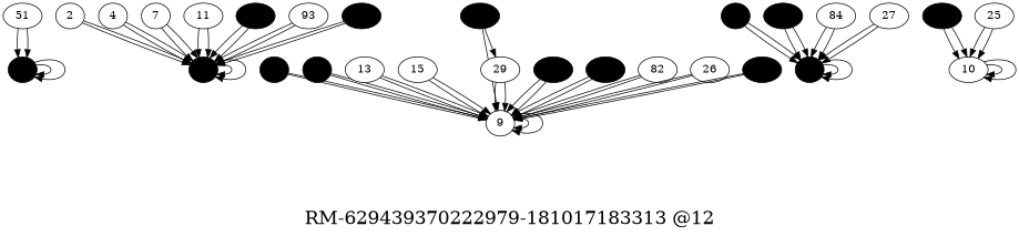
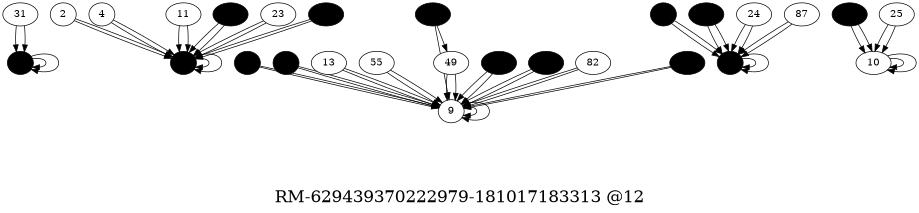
  digraph {
    fontsize=24
    label="\nRM-629439370222979-181017183313 @12\n"
    splines=false
    node [fillcolor=white shape=ellipse style=filled]
    0 [fillcolor=black height=0.3 width=0.3]
    1 [fillcolor=black height=0.3 width=0.3]
    2 [height=0.3 width=0.3]
    3 [fillcolor=black height=0.3 width=0.3]
    9 [height=0.3 width=0.3]
    4 [height=0.3 width=0.3]
    5 [fillcolor=black height=0.3 width=0.3]
    6 [fillcolor=black height=0.3 width=0.3]
-   7 [height=0.3 width=0.3]
    8 [fillcolor=black height=0.3 width=0.3]
    10 [height=0.3 width=0.3]
    11 [height=0.3 width=0.3]
    12 [fillcolor=black height=0.3 width=0.3]
    13 [height=0.3 width=0.3]
    14 [fillcolor=black height=0.3 width=0.3]
-   15 [height=0.3 width=0.3]
+   15 [height=0.3 width=0.3 label=55]
    17 [fillcolor=black height=0.3 width=0.3]
-   29 [height=0.3 width=0.3]
+   29 [height=0.3 width=0.3 label=49]
    18 [fillcolor=black height=0.3 width=0.3]
    19 [fillcolor=black height=0.3 width=0.3]
    21 [fillcolor=black height=0.3 width=0.3]
    n22 [height=0.3 label=82 width=0.3]
-   23 [height=0.3 width=0.3 label=93]
-   24 [height=0.3 width=0.3 label=84]
+   23 [height=0.3 width=0.3]
+   24 [height=0.3 width=0.3]
    25 [height=0.3 width=0.3]
-   26 [height=0.3 width=0.3]
-   27 [height=0.3 width=0.3]
+   27 [height=0.3 width=0.3 label=87]
    28 [fillcolor=black height=0.3 width=0.3]
    30 [fillcolor=black height=0.3 width=0.3]
-   31 [height=0.3 width=0.3 label=51]
+   31 [height=0.3 width=0.3]
    0 -> 0
    0 -> 0
    1 -> 1
    1 -> 1
    2 -> 1
    2 -> 1
    3 -> 9
    3 -> 9
    9 -> 9
    9 -> 9
    4 -> 1
    4 -> 1
    5 -> 5
    5 -> 5
    6 -> 5
    6 -> 5
-   7 -> 1
-   7 -> 1
    8 -> 9
    8 -> 9
    10 -> 10
    10 -> 10
    11 -> 1
    11 -> 1
    12 -> 5
    12 -> 5
    13 -> 9
    13 -> 9
    14 -> 10
    14 -> 10
    15 -> 9
    15 -> 9
    17 -> 9
    17 -> 29
    29 -> 9
    29 -> 9
    18 -> 9
    18 -> 9
    19 -> 9
    19 -> 9
    21 -> 1
    21 -> 1
    n22 -> 9
    n22 -> 9
    23 -> 1
    23 -> 1
    24 -> 5
    24 -> 5
    25 -> 10
    25 -> 10
-   26 -> 9
-   26 -> 9
    27 -> 5
    27 -> 5
    28 -> 9
    28 -> 9
    30 -> 1
    30 -> 1
    31 -> 0
    31 -> 0
  }
